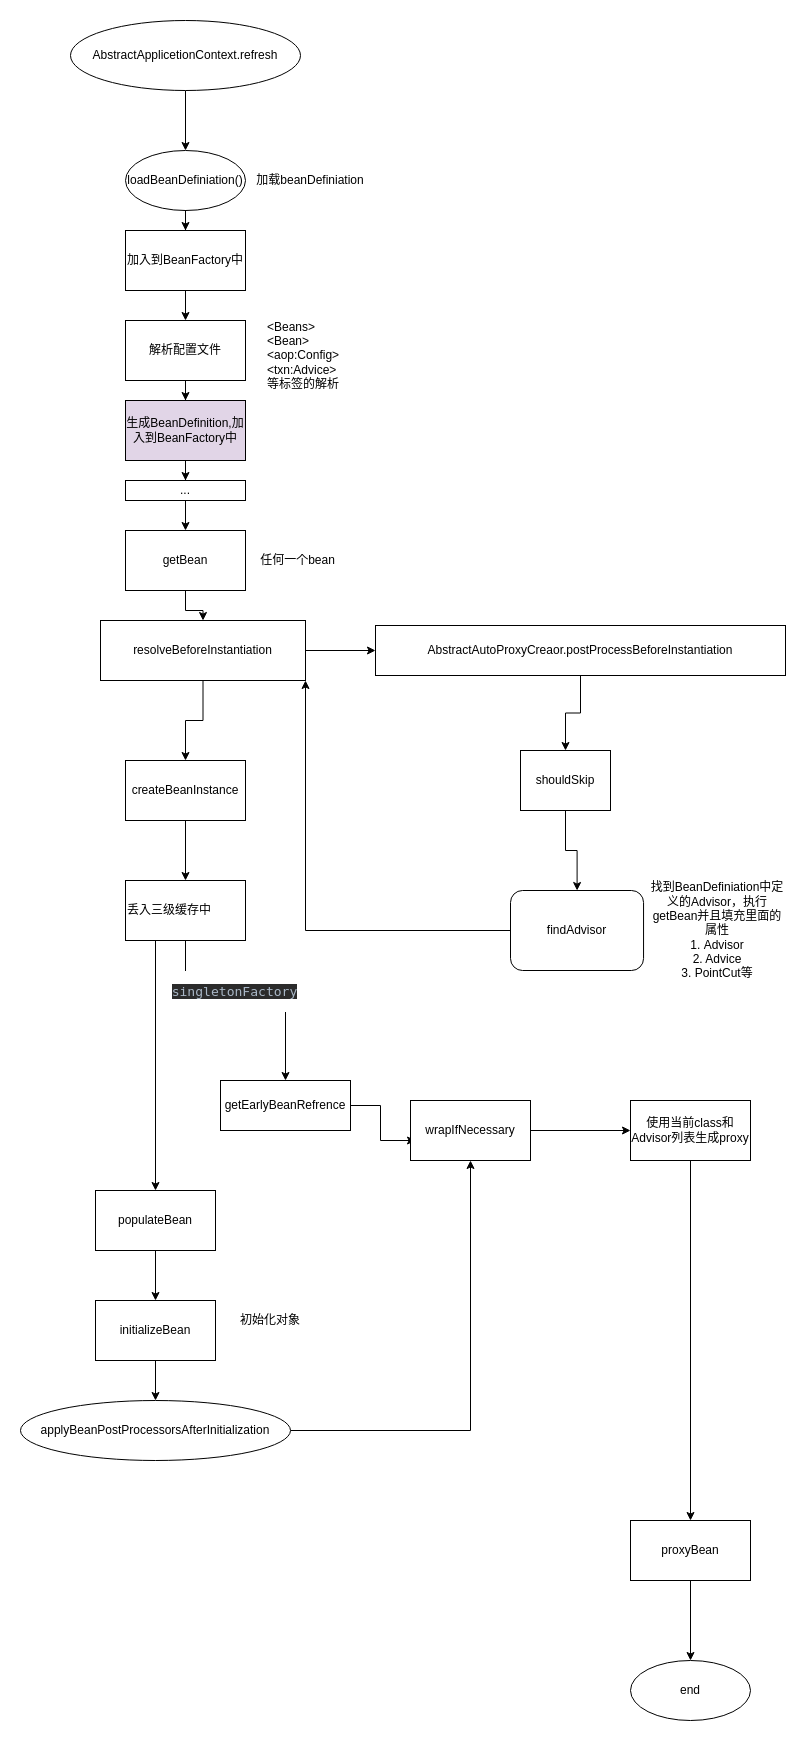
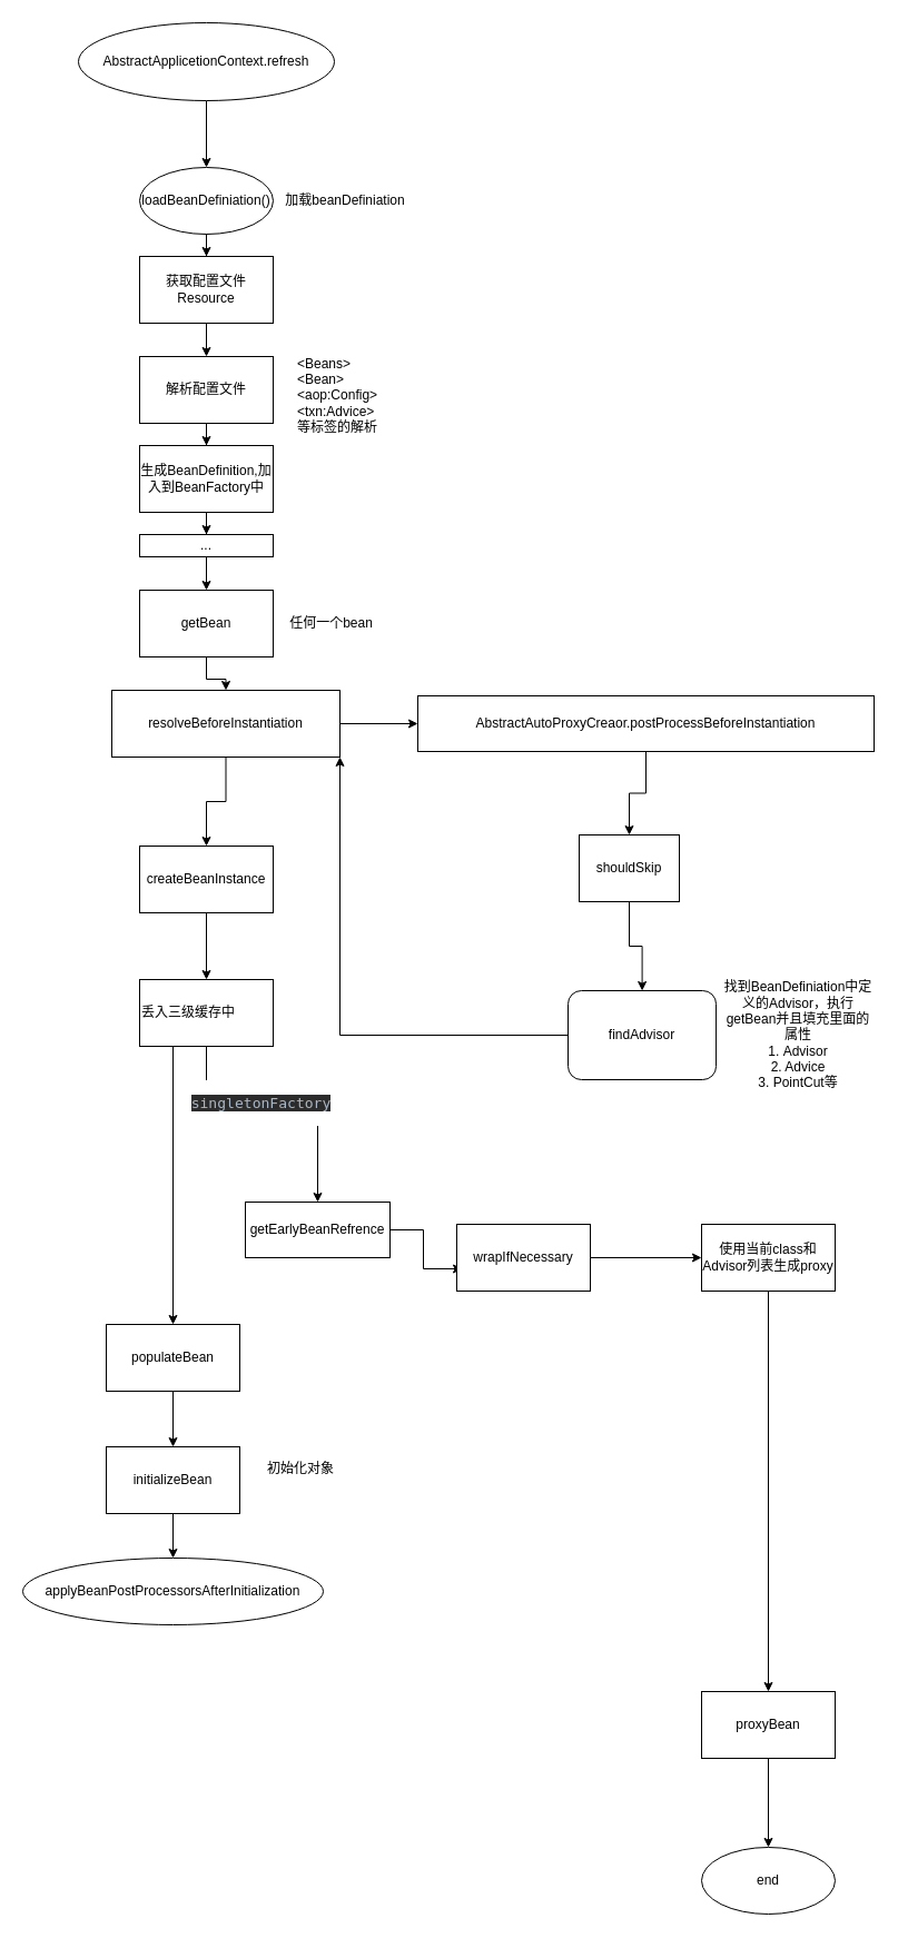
  <mxCell id="0" />
  <mxCell id="1" parent="0" />
  <mxCell id="2" value="" style="edgeStyle=orthogonalEdgeStyle;rounded=0;orthogonalLoop=1;jettySize=auto;html=1;" edge="1" parent="1" source="3" target="5"><mxGeometry relative="1" as="geometry" /></mxCell>
  <mxCell id="3" value="AbstractApplicetionContext.refresh" style="ellipse;whiteSpace=wrap;html=1;" vertex="1" parent="1"><mxGeometry x="70" y="20" width="230" height="70" as="geometry" /></mxCell>
  <mxCell id="4" value="" style="group" vertex="1" connectable="0" parent="1"><mxGeometry x="125" y="150" width="250" height="60" as="geometry" /></mxCell>
  <mxCell id="5" value="loadBeanDefiniation()" style="ellipse;whiteSpace=wrap;html=1;" vertex="1" parent="4"><mxGeometry width="120" height="60" as="geometry" /></mxCell>
  <mxCell id="6" value="加载beanDefiniation" style="text;html=1;strokeColor=none;fillColor=none;align=center;verticalAlign=middle;whiteSpace=wrap;rounded=0;" vertex="1" parent="4"><mxGeometry x="120" y="20" width="130" height="20" as="geometry" /></mxCell>
  <mxCell id="7" value="" style="edgeStyle=orthogonalEdgeStyle;rounded=0;orthogonalLoop=1;jettySize=auto;html=1;" edge="1" parent="1" source="8" target="11"><mxGeometry relative="1" as="geometry" /></mxCell>
- <mxCell id="8" value="加入到BeanFactory中" style="whiteSpace=wrap;html=1;" vertex="1" parent="1"><mxGeometry x="125" y="230" width="120" height="60" as="geometry" /></mxCell>
+ <mxCell id="8" value="获取配置文件Resource" style="whiteSpace=wrap;html=1;" vertex="1" parent="1"><mxGeometry x="125" y="230" width="120" height="60" as="geometry" /></mxCell>
  <mxCell id="9" value="" style="edgeStyle=orthogonalEdgeStyle;rounded=0;orthogonalLoop=1;jettySize=auto;html=1;" edge="1" parent="1" source="5" target="8"><mxGeometry relative="1" as="geometry" /></mxCell>
  <mxCell id="10" value="" style="edgeStyle=orthogonalEdgeStyle;rounded=0;orthogonalLoop=1;jettySize=auto;html=1;" edge="1" parent="1" source="11" target="14"><mxGeometry relative="1" as="geometry" /></mxCell>
  <mxCell id="11" value="解析配置文件" style="whiteSpace=wrap;html=1;" vertex="1" parent="1"><mxGeometry x="125" y="320" width="120" height="60" as="geometry" /></mxCell>
  <mxCell id="12" value="&amp;lt;Beans&amp;gt;&lt;br&gt;&amp;lt;Bean&amp;gt;&lt;br&gt;&amp;lt;aop:Config&amp;gt;&lt;br&gt;&amp;lt;txn:Advice&amp;gt;&lt;br&gt;等标签的解析" style="text;html=1;strokeColor=none;fillColor=none;align=left;verticalAlign=middle;whiteSpace=wrap;rounded=0;" vertex="1" parent="1"><mxGeometry x="265" y="310" width="155" height="90" as="geometry" /></mxCell>
  <mxCell id="13" value="" style="edgeStyle=orthogonalEdgeStyle;rounded=0;orthogonalLoop=1;jettySize=auto;html=1;" edge="1" parent="1" source="14" target="16"><mxGeometry relative="1" as="geometry" /></mxCell>
- <mxCell id="14" value="生成BeanDefinition,加入到BeanFactory中" style="whiteSpace=wrap;html=1;fillColor=#e1d5e7;" vertex="1" parent="1"><mxGeometry x="125" y="400" width="120" height="60" as="geometry" /></mxCell>
+ <mxCell id="14" value="生成BeanDefinition,加入到BeanFactory中" style="whiteSpace=wrap;html=1;" vertex="1" parent="1"><mxGeometry x="125" y="400" width="120" height="60" as="geometry" /></mxCell>
  <mxCell id="15" value="" style="edgeStyle=orthogonalEdgeStyle;rounded=0;orthogonalLoop=1;jettySize=auto;html=1;" edge="1" parent="1" source="16" target="18"><mxGeometry relative="1" as="geometry" /></mxCell>
  <mxCell id="16" value="..." style="whiteSpace=wrap;html=1;" vertex="1" parent="1"><mxGeometry x="125" y="480" width="120" height="20" as="geometry" /></mxCell>
  <mxCell id="17" value="" style="group" vertex="1" connectable="0" parent="1"><mxGeometry x="125" y="530" width="225" height="60" as="geometry" /></mxCell>
  <mxCell id="18" value="getBean" style="whiteSpace=wrap;html=1;" vertex="1" parent="17"><mxGeometry width="120" height="60" as="geometry" /></mxCell>
  <mxCell id="19" value="任何一个bean" style="text;html=1;strokeColor=none;fillColor=none;align=center;verticalAlign=middle;whiteSpace=wrap;rounded=0;" vertex="1" parent="17"><mxGeometry x="120" y="20" width="105" height="20" as="geometry" /></mxCell>
  <mxCell id="20" value="" style="edgeStyle=orthogonalEdgeStyle;rounded=0;orthogonalLoop=1;jettySize=auto;html=1;" edge="1" parent="1" source="22" target="25"><mxGeometry relative="1" as="geometry" /></mxCell>
  <mxCell id="21" value="" style="edgeStyle=orthogonalEdgeStyle;rounded=0;orthogonalLoop=1;jettySize=auto;html=1;" edge="1" parent="1" source="22" target="32"><mxGeometry relative="1" as="geometry" /></mxCell>
  <mxCell id="22" value="resolveBeforeInstantiation" style="whiteSpace=wrap;html=1;" vertex="1" parent="1"><mxGeometry x="100" y="620" width="205" height="60" as="geometry" /></mxCell>
  <mxCell id="23" value="" style="edgeStyle=orthogonalEdgeStyle;rounded=0;orthogonalLoop=1;jettySize=auto;html=1;" edge="1" parent="1" source="18" target="22"><mxGeometry relative="1" as="geometry" /></mxCell>
  <mxCell id="24" value="" style="edgeStyle=orthogonalEdgeStyle;rounded=0;orthogonalLoop=1;jettySize=auto;html=1;" edge="1" parent="1" source="25" target="27"><mxGeometry relative="1" as="geometry" /></mxCell>
  <mxCell id="25" value="AbstractAutoProxyCreaor.postProcessBeforeInstantiation" style="whiteSpace=wrap;html=1;" vertex="1" parent="1"><mxGeometry x="375" y="625" width="410" height="50" as="geometry" /></mxCell>
  <mxCell id="26" value="" style="edgeStyle=orthogonalEdgeStyle;rounded=0;orthogonalLoop=1;jettySize=auto;html=1;" edge="1" parent="1" source="27" target="29"><mxGeometry relative="1" as="geometry" /></mxCell>
  <mxCell id="27" value="shouldSkip" style="whiteSpace=wrap;html=1;" vertex="1" parent="1"><mxGeometry x="520" y="750" width="90" height="60" as="geometry" /></mxCell>
  <mxCell id="28" value="" style="group" vertex="1" connectable="0" parent="1"><mxGeometry x="510" y="890" width="275" height="80" as="geometry" /></mxCell>
  <mxCell id="29" value="findAdvisor" style="whiteSpace=wrap;html=1;rounded=1;" vertex="1" parent="28"><mxGeometry width="133.065" height="80" as="geometry" /></mxCell>
  <mxCell id="30" value="找到BeanDefiniation中定义的Advisor，执行getBean并且填充里面的属性&lt;br&gt;1. Advisor&lt;br&gt;2. Advice&lt;br&gt;3. PointCut等" style="text;html=1;strokeColor=none;fillColor=none;align=center;verticalAlign=middle;whiteSpace=wrap;rounded=0;" vertex="1" parent="28"><mxGeometry x="138.609" width="136.391" height="80" as="geometry" /></mxCell>
  <mxCell id="31" style="edgeStyle=orthogonalEdgeStyle;rounded=0;orthogonalLoop=1;jettySize=auto;html=1;entryX=0.5;entryY=0;entryDx=0;entryDy=0;" edge="1" parent="1" source="32" target="43"><mxGeometry relative="1" as="geometry" /></mxCell>
  <mxCell id="32" value="createBeanInstance" style="whiteSpace=wrap;html=1;" vertex="1" parent="1"><mxGeometry x="125" y="760" width="120" height="60" as="geometry" /></mxCell>
  <mxCell id="33" style="edgeStyle=orthogonalEdgeStyle;rounded=0;orthogonalLoop=1;jettySize=auto;html=1;entryX=1;entryY=1;entryDx=0;entryDy=0;" edge="1" parent="1" source="29" target="22"><mxGeometry relative="1" as="geometry" /></mxCell>
  <mxCell id="34" style="edgeStyle=orthogonalEdgeStyle;rounded=0;orthogonalLoop=1;jettySize=auto;html=1;exitX=1;exitY=0.5;exitDx=0;exitDy=0;entryX=0.042;entryY=0.667;entryDx=0;entryDy=0;entryPerimeter=0;" edge="1" parent="1" source="35" target="37"><mxGeometry relative="1" as="geometry" /></mxCell>
  <mxCell id="35" value="getEarlyBeanRefrence" style="whiteSpace=wrap;html=1;" vertex="1" parent="1"><mxGeometry x="220" y="1080" width="130" height="50" as="geometry" /></mxCell>
  <mxCell id="36" value="" style="edgeStyle=orthogonalEdgeStyle;rounded=0;orthogonalLoop=1;jettySize=auto;html=1;" edge="1" parent="1" source="37" target="39"><mxGeometry relative="1" as="geometry" /></mxCell>
  <mxCell id="37" value="wrapIfNecessary" style="whiteSpace=wrap;html=1;" vertex="1" parent="1"><mxGeometry x="410" y="1100" width="120" height="60" as="geometry" /></mxCell>
  <mxCell id="38" value="" style="edgeStyle=orthogonalEdgeStyle;rounded=0;orthogonalLoop=1;jettySize=auto;html=1;" edge="1" parent="1" source="39" target="54"><mxGeometry relative="1" as="geometry" /></mxCell>
  <mxCell id="39" value="使用当前class和Advisor列表生成proxy" style="whiteSpace=wrap;html=1;" vertex="1" parent="1"><mxGeometry x="630" y="1100" width="120" height="60" as="geometry" /></mxCell>
  <mxCell id="40" style="edgeStyle=orthogonalEdgeStyle;rounded=0;orthogonalLoop=1;jettySize=auto;html=1;" edge="1" parent="1" source="43" target="35"><mxGeometry relative="1" as="geometry"><Array as="points"><mxPoint x="185" y="990" /><mxPoint x="285" y="990" /></Array></mxGeometry></mxCell>
  <mxCell id="41" value="&lt;pre style=&quot;background-color: #2b2b2b ; color: #a9b7c6 ; font-family: &amp;#34;jetbrains mono&amp;#34; , monospace ; font-size: 9.8pt&quot;&gt;singletonFactory&lt;/pre&gt;" style="edgeLabel;html=1;align=center;verticalAlign=middle;resizable=0;points=[];" vertex="1" connectable="0" parent="40"><mxGeometry x="-0.184" relative="1" as="geometry"><mxPoint as="offset" /></mxGeometry></mxCell>
  <mxCell id="42" style="edgeStyle=orthogonalEdgeStyle;rounded=0;orthogonalLoop=1;jettySize=auto;html=1;exitX=0.25;exitY=1;exitDx=0;exitDy=0;entryX=0.5;entryY=0;entryDx=0;entryDy=0;" edge="1" parent="1" source="43" target="45"><mxGeometry relative="1" as="geometry"><mxPoint x="165" y="1180" as="targetPoint" /></mxGeometry></mxCell>
  <mxCell id="43" value="丢入三级缓存中" style="rounded=0;whiteSpace=wrap;html=1;align=left;" vertex="1" parent="1"><mxGeometry x="125" y="880" width="120" height="60" as="geometry" /></mxCell>
  <mxCell id="44" value="" style="group" vertex="1" connectable="0" parent="1"><mxGeometry x="95" y="1190" width="200" height="60" as="geometry" /></mxCell>
  <mxCell id="45" value="populateBean" style="rounded=0;whiteSpace=wrap;html=1;align=center;" vertex="1" parent="44"><mxGeometry width="120" height="60" as="geometry" /></mxCell>
  <mxCell id="46" value="" style="edgeStyle=orthogonalEdgeStyle;rounded=0;orthogonalLoop=1;jettySize=auto;html=1;" edge="1" parent="1" source="45" target="48"><mxGeometry relative="1" as="geometry" /></mxCell>
  <mxCell id="47" value="" style="group" vertex="1" connectable="0" parent="1"><mxGeometry x="95" y="1300" width="230" height="60" as="geometry" /></mxCell>
  <mxCell id="48" value="initializeBean" style="whiteSpace=wrap;html=1;rounded=0;" vertex="1" parent="47"><mxGeometry width="120" height="60" as="geometry" /></mxCell>
  <mxCell id="49" value="初始化对象" style="text;html=1;strokeColor=none;fillColor=none;align=center;verticalAlign=middle;whiteSpace=wrap;rounded=0;" vertex="1" parent="47"><mxGeometry x="120" y="10" width="110" height="20" as="geometry" /></mxCell>
- <mxCell id="50" style="edgeStyle=orthogonalEdgeStyle;rounded=0;orthogonalLoop=1;jettySize=auto;html=1;entryX=0.5;entryY=1;entryDx=0;entryDy=0;" edge="1" parent="1" source="51" target="37"><mxGeometry relative="1" as="geometry" /></mxCell>
  <mxCell id="51" value="applyBeanPostProcessorsAfterInitialization" style="ellipse;whiteSpace=wrap;html=1;" vertex="1" parent="1"><mxGeometry x="20" y="1400" width="270" height="60" as="geometry" /></mxCell>
  <mxCell id="52" value="" style="edgeStyle=orthogonalEdgeStyle;rounded=0;orthogonalLoop=1;jettySize=auto;html=1;" edge="1" parent="1" source="48" target="51"><mxGeometry relative="1" as="geometry" /></mxCell>
  <mxCell id="53" value="" style="edgeStyle=orthogonalEdgeStyle;rounded=0;orthogonalLoop=1;jettySize=auto;html=1;" edge="1" parent="1" source="54" target="55"><mxGeometry relative="1" as="geometry" /></mxCell>
  <mxCell id="54" value="proxyBean" style="whiteSpace=wrap;html=1;" vertex="1" parent="1"><mxGeometry x="630" y="1520" width="120" height="60" as="geometry" /></mxCell>
  <mxCell id="55" value="end" style="ellipse;whiteSpace=wrap;html=1;" vertex="1" parent="1"><mxGeometry x="630" y="1660" width="120" height="60" as="geometry" /></mxCell>
